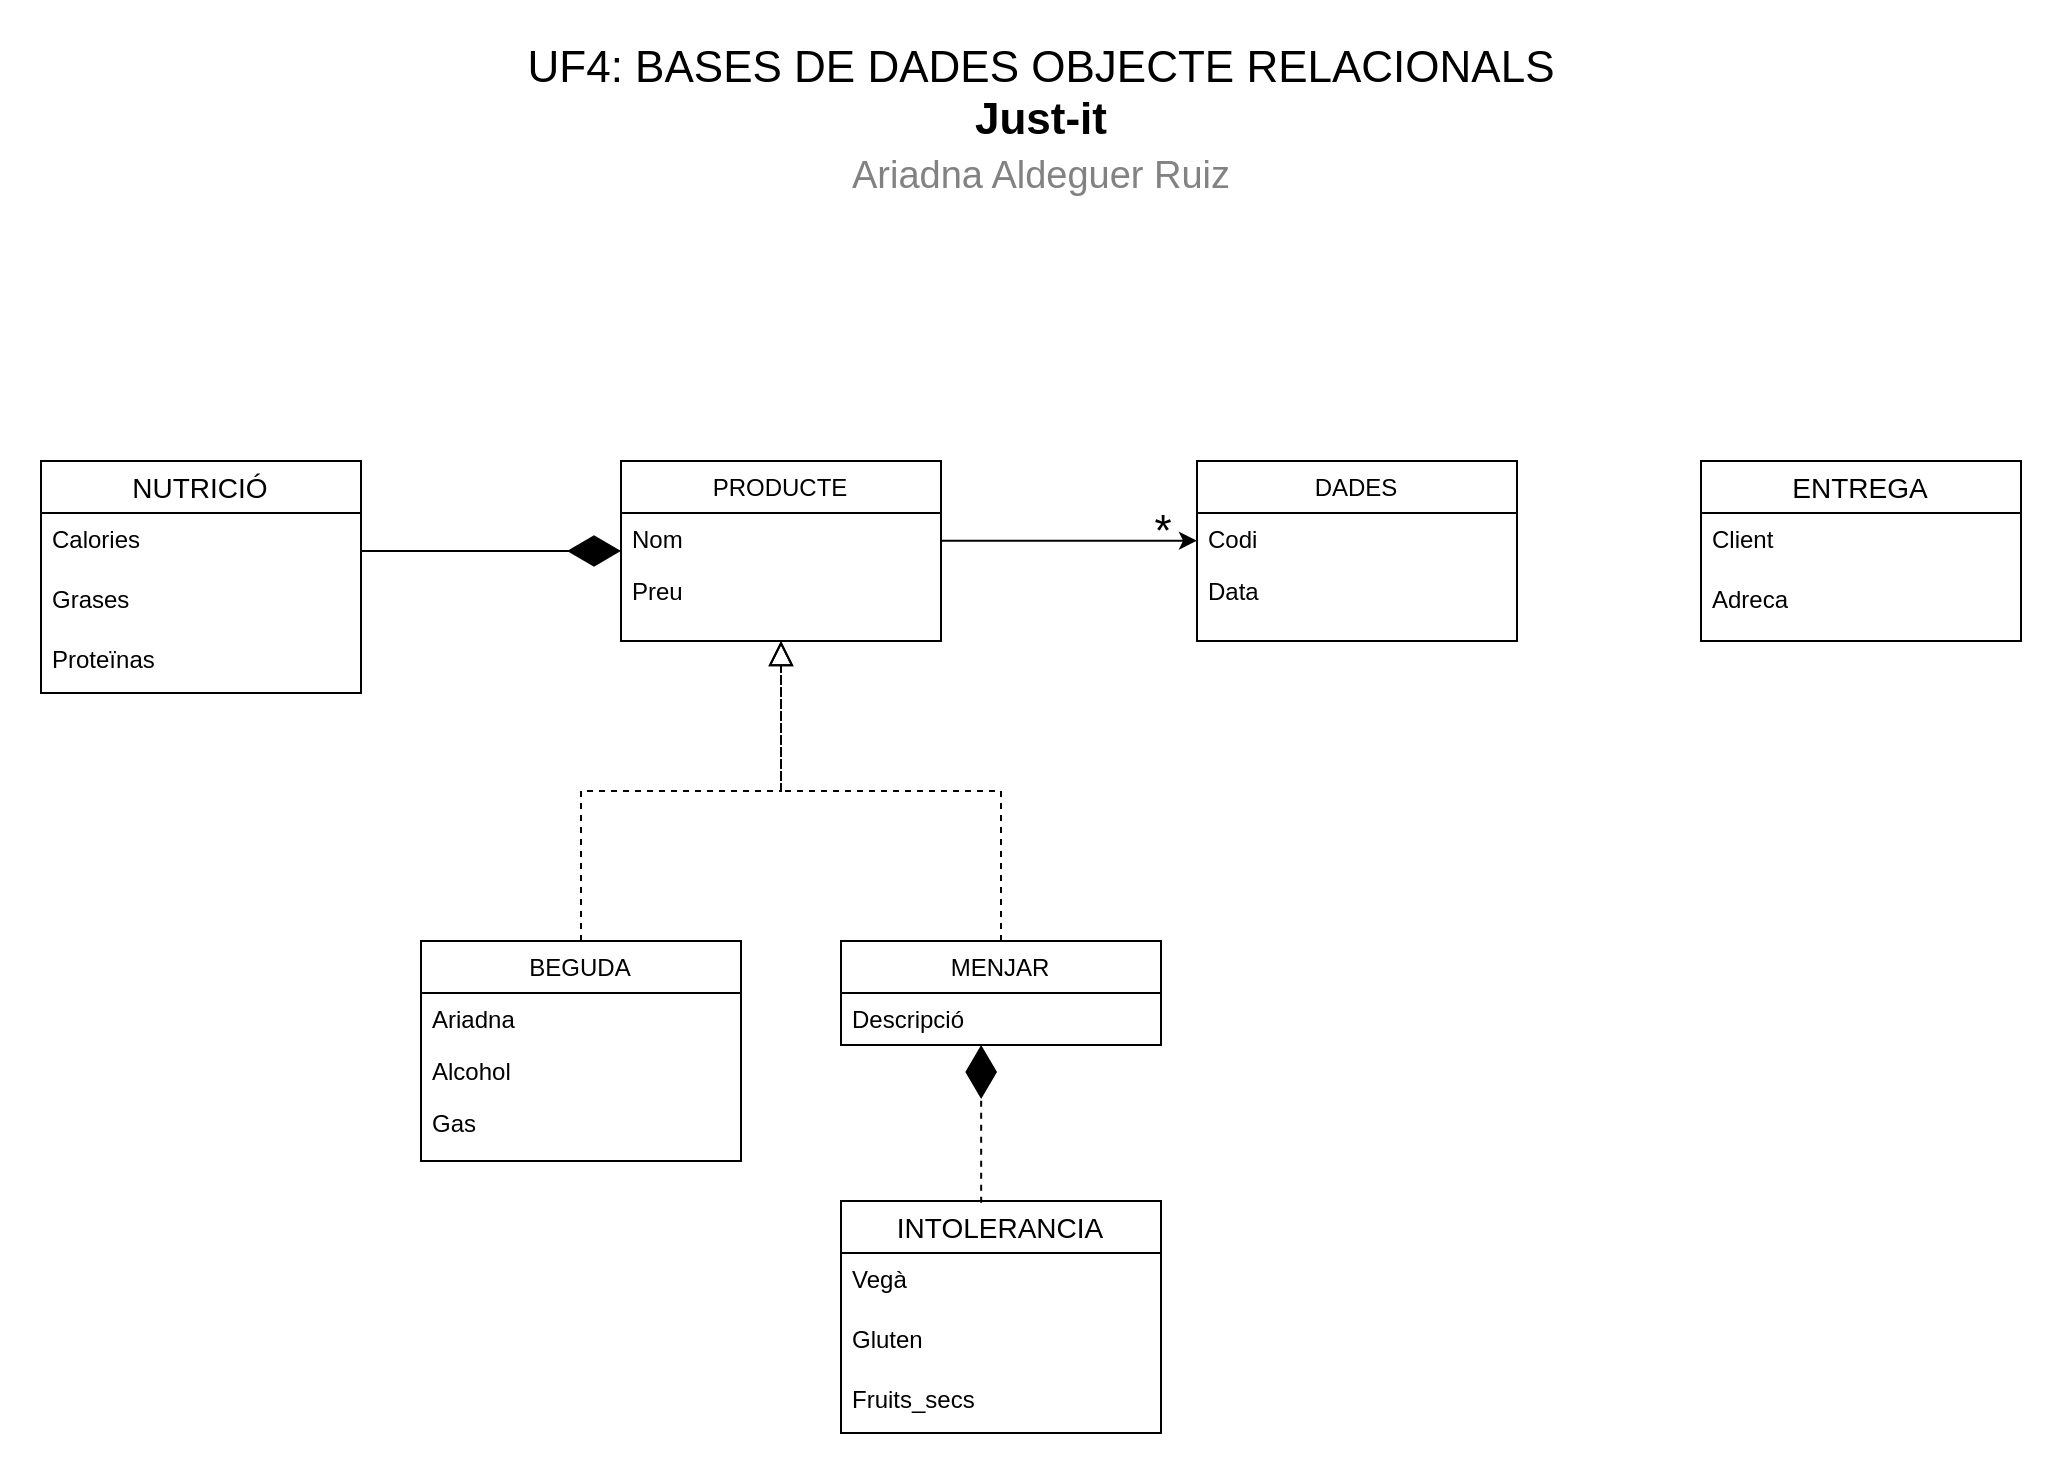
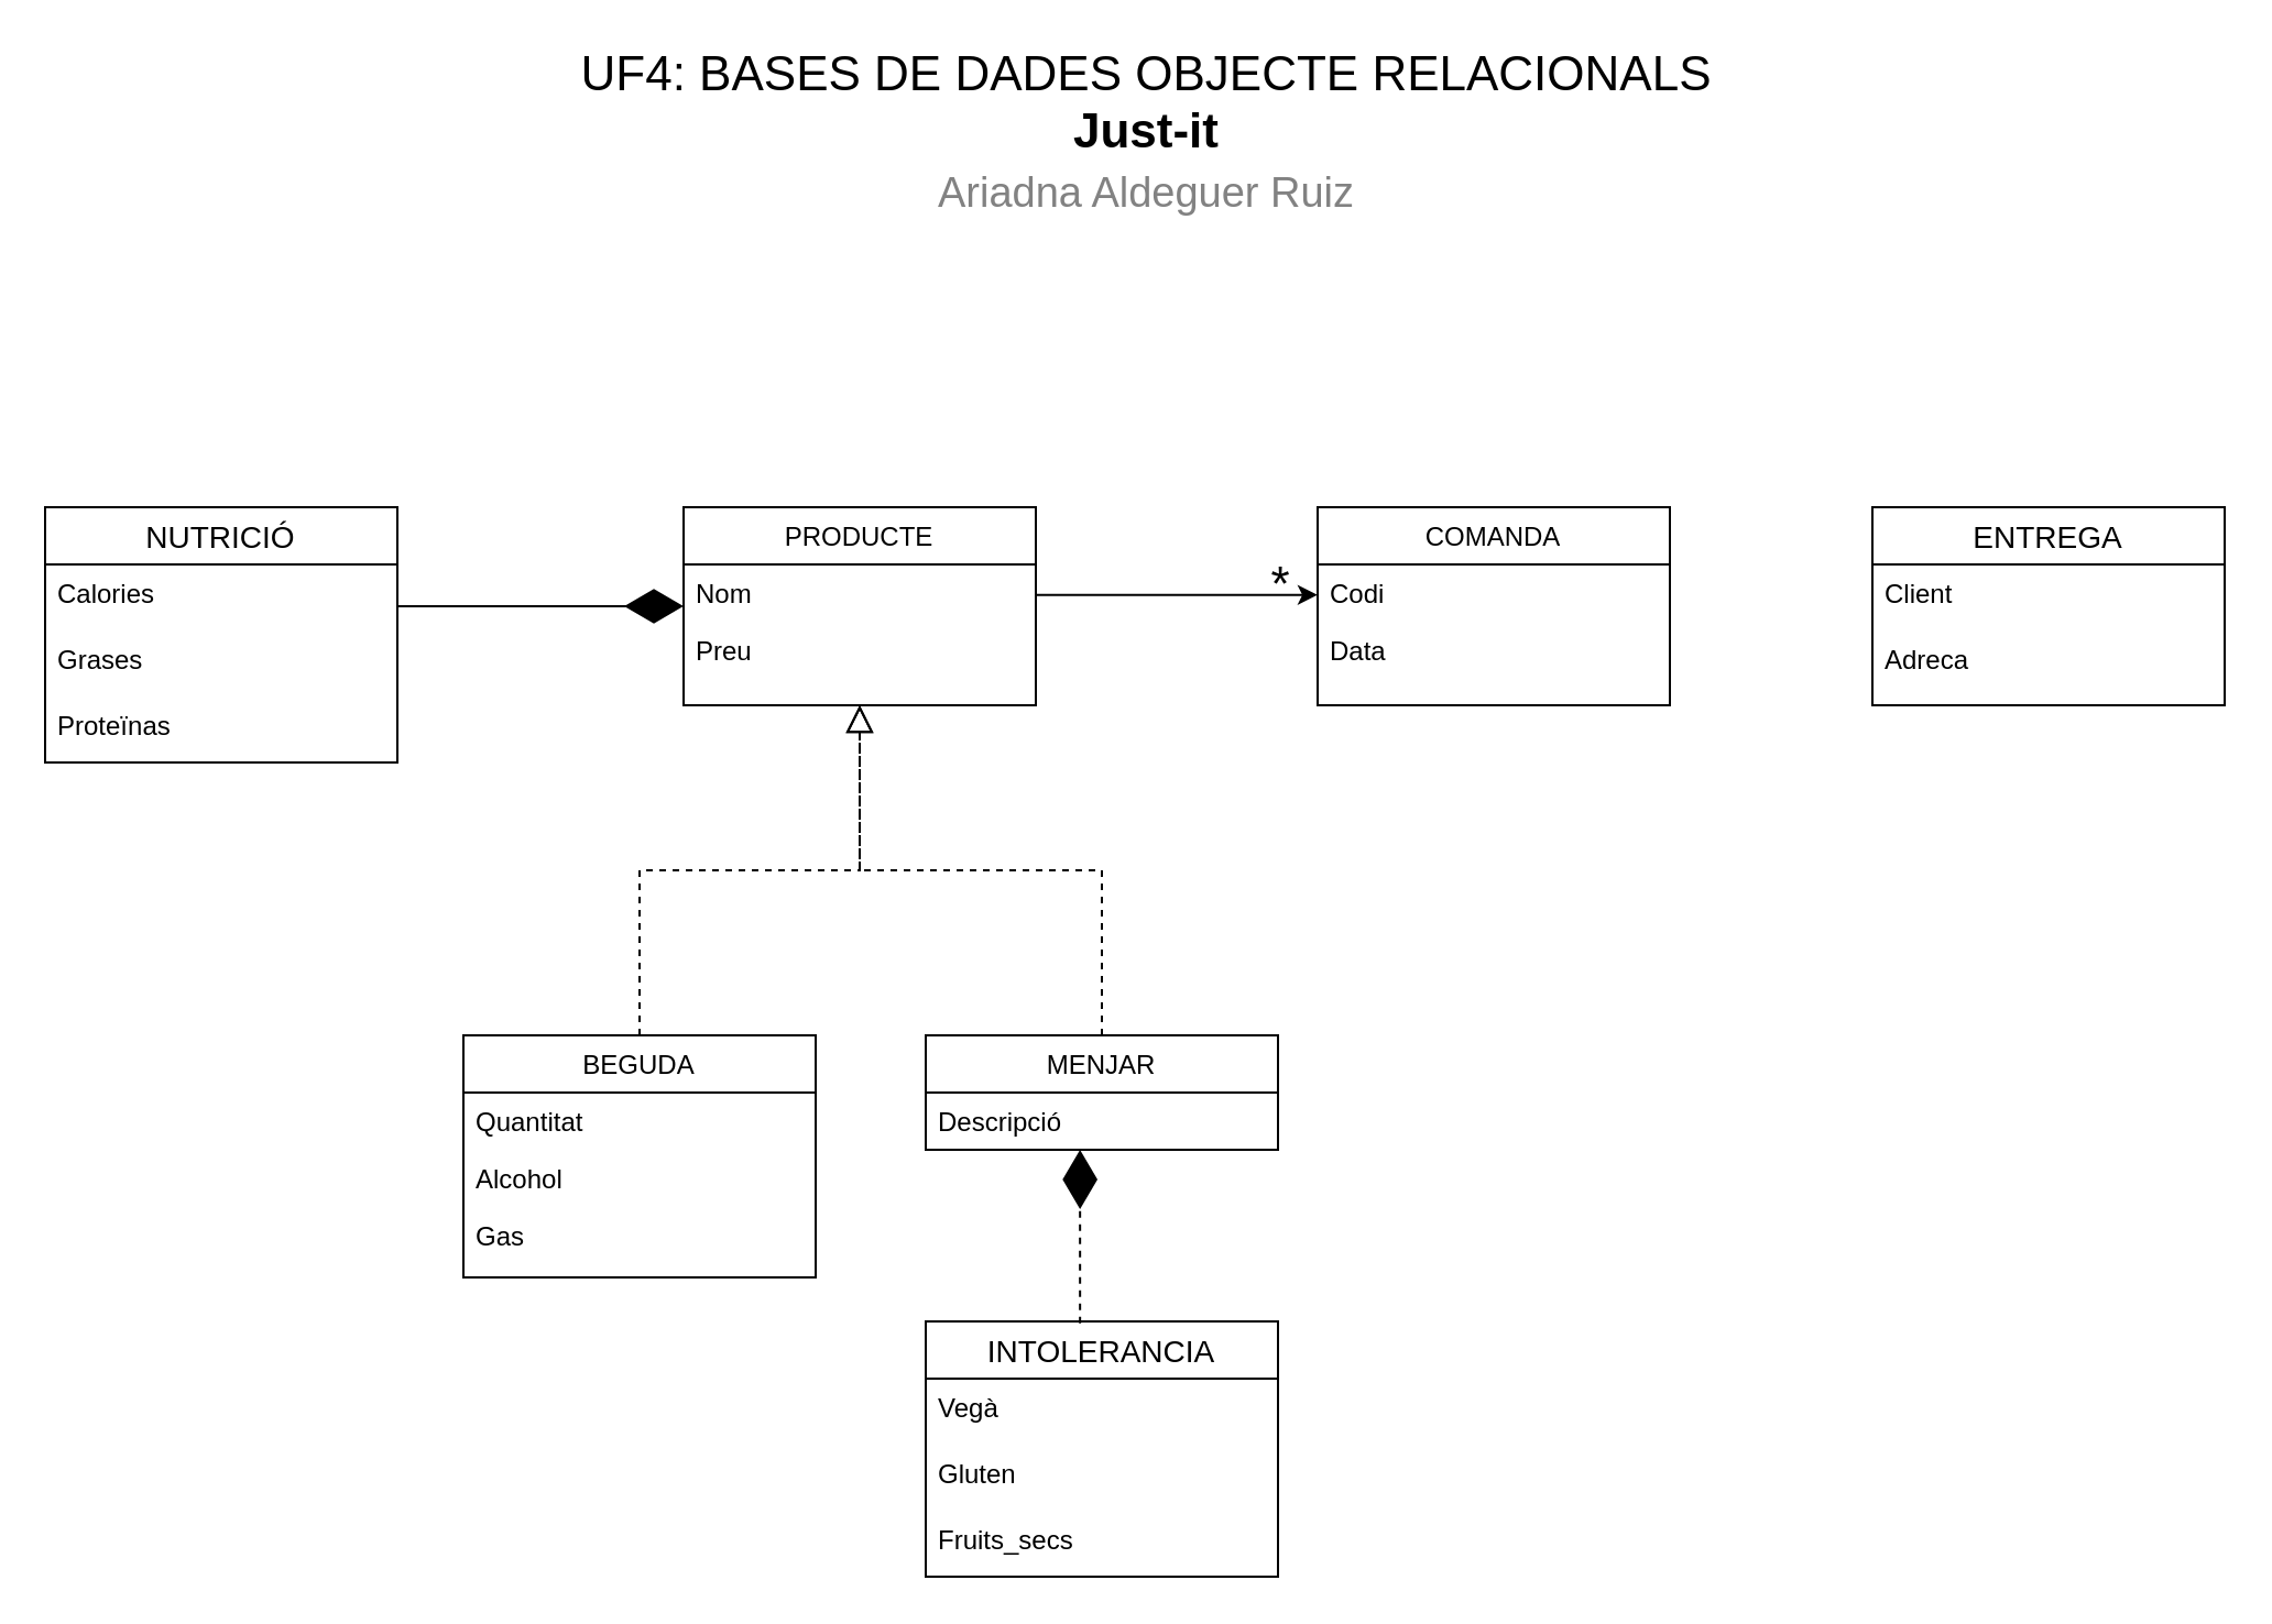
  <mxCell id="0" />
  <mxCell id="1" parent="0" />
  <mxCell id="2" value="PRODUCTE" style="swimlane;fontStyle=0;align=center;verticalAlign=top;childLayout=stackLayout;horizontal=1;startSize=26;horizontalStack=0;resizeParent=1;resizeLast=0;collapsible=1;marginBottom=0;rounded=0;shadow=0;strokeWidth=1;" parent="1" vertex="1"><mxGeometry x="310" y="230" width="160" height="90" as="geometry"><mxRectangle x="230" y="140" width="160" height="26" as="alternateBounds" /></mxGeometry></mxCell>
  <mxCell id="3" value="Nom" style="text;align=left;verticalAlign=top;spacingLeft=4;spacingRight=4;overflow=hidden;rotatable=0;points=[[0,0.5],[1,0.5]];portConstraint=eastwest;" parent="2" vertex="1"><mxGeometry y="26" width="160" height="26" as="geometry" /></mxCell>
  <mxCell id="4" value="Preu" style="text;align=left;verticalAlign=top;spacingLeft=4;spacingRight=4;overflow=hidden;rotatable=0;points=[[0,0.5],[1,0.5]];portConstraint=eastwest;rounded=0;shadow=0;html=0;" parent="2" vertex="1"><mxGeometry y="52" width="160" height="26" as="geometry" /></mxCell>
  <mxCell id="5" value="BEGUDA" style="swimlane;fontStyle=0;align=center;verticalAlign=top;childLayout=stackLayout;horizontal=1;startSize=26;horizontalStack=0;resizeParent=1;resizeLast=0;collapsible=1;marginBottom=0;rounded=0;shadow=0;strokeWidth=1;" parent="1" vertex="1"><mxGeometry x="210" y="470" width="160" height="110" as="geometry"><mxRectangle x="130" y="380" width="160" height="26" as="alternateBounds" /></mxGeometry></mxCell>
- <mxCell id="6" value="Ariadna" style="text;align=left;verticalAlign=top;spacingLeft=4;spacingRight=4;overflow=hidden;rotatable=0;points=[[0,0.5],[1,0.5]];portConstraint=eastwest;" parent="5" vertex="1"><mxGeometry y="26" width="160" height="26" as="geometry" /></mxCell>
+ <mxCell id="6" value="Quantitat" style="text;align=left;verticalAlign=top;spacingLeft=4;spacingRight=4;overflow=hidden;rotatable=0;points=[[0,0.5],[1,0.5]];portConstraint=eastwest;" parent="5" vertex="1"><mxGeometry y="26" width="160" height="26" as="geometry" /></mxCell>
  <mxCell id="7" value="Alcohol" style="text;align=left;verticalAlign=top;spacingLeft=4;spacingRight=4;overflow=hidden;rotatable=0;points=[[0,0.5],[1,0.5]];portConstraint=eastwest;rounded=0;shadow=0;html=0;" parent="5" vertex="1"><mxGeometry y="52" width="160" height="26" as="geometry" /></mxCell>
  <mxCell id="8" value="Gas" style="text;align=left;verticalAlign=top;spacingLeft=4;spacingRight=4;overflow=hidden;rotatable=0;points=[[0,0.5],[1,0.5]];portConstraint=eastwest;fontStyle=0" parent="5" vertex="1"><mxGeometry y="78" width="160" height="26" as="geometry" /></mxCell>
  <mxCell id="9" value="" style="endArrow=block;endSize=10;endFill=0;shadow=0;strokeWidth=1;rounded=0;edgeStyle=elbowEdgeStyle;elbow=vertical;dashed=1;" parent="1" source="5" target="2" edge="1"><mxGeometry width="160" relative="1" as="geometry"><mxPoint x="290" y="313" as="sourcePoint" /><mxPoint x="290" y="313" as="targetPoint" /></mxGeometry></mxCell>
  <mxCell id="10" value="MENJAR" style="swimlane;fontStyle=0;align=center;verticalAlign=top;childLayout=stackLayout;horizontal=1;startSize=26;horizontalStack=0;resizeParent=1;resizeLast=0;collapsible=1;marginBottom=0;rounded=0;shadow=0;strokeWidth=1;" parent="1" vertex="1"><mxGeometry x="420" y="470" width="160" height="52" as="geometry"><mxRectangle x="330" y="360" width="170" height="26" as="alternateBounds" /></mxGeometry></mxCell>
  <mxCell id="11" value="Descripció" style="text;align=left;verticalAlign=top;spacingLeft=4;spacingRight=4;overflow=hidden;rotatable=0;points=[[0,0.5],[1,0.5]];portConstraint=eastwest;" parent="10" vertex="1"><mxGeometry y="26" width="160" height="26" as="geometry" /></mxCell>
  <mxCell id="12" value="" style="endArrow=block;endSize=10;endFill=0;shadow=0;strokeWidth=1;rounded=0;edgeStyle=elbowEdgeStyle;elbow=vertical;dashed=1;" parent="1" source="10" target="2" edge="1"><mxGeometry width="160" relative="1" as="geometry"><mxPoint x="300" y="483" as="sourcePoint" /><mxPoint x="400" y="381" as="targetPoint" /></mxGeometry></mxCell>
- <mxCell id="13" value="DADES" style="swimlane;fontStyle=0;align=center;verticalAlign=top;childLayout=stackLayout;horizontal=1;startSize=26;horizontalStack=0;resizeParent=1;resizeLast=0;collapsible=1;marginBottom=0;rounded=0;shadow=0;strokeWidth=1;" parent="1" vertex="1"><mxGeometry x="598" y="230" width="160" height="90" as="geometry"><mxRectangle x="550" y="140" width="160" height="26" as="alternateBounds" /></mxGeometry></mxCell>
+ <mxCell id="13" value="COMANDA" style="swimlane;fontStyle=0;align=center;verticalAlign=top;childLayout=stackLayout;horizontal=1;startSize=26;horizontalStack=0;resizeParent=1;resizeLast=0;collapsible=1;marginBottom=0;rounded=0;shadow=0;strokeWidth=1;" parent="1" vertex="1"><mxGeometry x="598" y="230" width="160" height="90" as="geometry"><mxRectangle x="550" y="140" width="160" height="26" as="alternateBounds" /></mxGeometry></mxCell>
  <mxCell id="14" value="Codi" style="text;align=left;verticalAlign=top;spacingLeft=4;spacingRight=4;overflow=hidden;rotatable=0;points=[[0,0.5],[1,0.5]];portConstraint=eastwest;" parent="13" vertex="1"><mxGeometry y="26" width="160" height="26" as="geometry" /></mxCell>
  <mxCell id="15" value="Data" style="text;align=left;verticalAlign=top;spacingLeft=4;spacingRight=4;overflow=hidden;rotatable=0;points=[[0,0.5],[1,0.5]];portConstraint=eastwest;rounded=0;shadow=0;html=0;" parent="13" vertex="1"><mxGeometry y="52" width="160" height="38" as="geometry" /></mxCell>
  <mxCell id="16" value="INTOLERANCIA" style="swimlane;fontStyle=0;childLayout=stackLayout;horizontal=1;startSize=26;horizontalStack=0;resizeParent=1;resizeParentMax=0;resizeLast=0;collapsible=1;marginBottom=0;align=center;fontSize=14;" parent="1" vertex="1"><mxGeometry x="420" y="600" width="160" height="116" as="geometry" /></mxCell>
  <mxCell id="17" value="Vegà" style="text;strokeColor=none;fillColor=none;spacingLeft=4;spacingRight=4;overflow=hidden;rotatable=0;points=[[0,0.5],[1,0.5]];portConstraint=eastwest;fontSize=12;" parent="16" vertex="1"><mxGeometry y="26" width="160" height="30" as="geometry" /></mxCell>
  <mxCell id="18" value="Gluten" style="text;strokeColor=none;fillColor=none;spacingLeft=4;spacingRight=4;overflow=hidden;rotatable=0;points=[[0,0.5],[1,0.5]];portConstraint=eastwest;fontSize=12;" parent="16" vertex="1"><mxGeometry y="56" width="160" height="30" as="geometry" /></mxCell>
  <mxCell id="19" value="Fruits_secs" style="text;strokeColor=none;fillColor=none;spacingLeft=4;spacingRight=4;overflow=hidden;rotatable=0;points=[[0,0.5],[1,0.5]];portConstraint=eastwest;fontSize=12;" parent="16" vertex="1"><mxGeometry y="86" width="160" height="30" as="geometry" /></mxCell>
  <mxCell id="20" value="" style="endArrow=diamondThin;endFill=1;endSize=24;html=1;exitX=0.438;exitY=0.008;exitDx=0;exitDy=0;exitPerimeter=0;entryX=0.438;entryY=1;entryDx=0;entryDy=0;entryPerimeter=0;dashed=1;" parent="1" source="16" target="11" edge="1"><mxGeometry width="160" relative="1" as="geometry"><mxPoint x="424" y="820" as="sourcePoint" /><mxPoint x="490" y="580" as="targetPoint" /></mxGeometry></mxCell>
  <mxCell id="21" value="" style="endArrow=diamondThin;endFill=1;endSize=24;html=1;entryX=0;entryY=0.5;entryDx=0;entryDy=0;" parent="1" target="2" edge="1"><mxGeometry width="160" relative="1" as="geometry"><mxPoint x="180" y="275" as="sourcePoint" /><mxPoint x="170" y="289.07" as="targetPoint" /></mxGeometry></mxCell>
  <mxCell id="22" value="NUTRICIÓ" style="swimlane;fontStyle=0;childLayout=stackLayout;horizontal=1;startSize=26;horizontalStack=0;resizeParent=1;resizeParentMax=0;resizeLast=0;collapsible=1;marginBottom=0;align=center;fontSize=14;" parent="1" vertex="1"><mxGeometry x="20" y="230" width="160" height="116" as="geometry"><mxRectangle x="130" y="190" width="100" height="26" as="alternateBounds" /></mxGeometry></mxCell>
  <mxCell id="23" value="Calories" style="text;strokeColor=none;fillColor=none;spacingLeft=4;spacingRight=4;overflow=hidden;rotatable=0;points=[[0,0.5],[1,0.5]];portConstraint=eastwest;fontSize=12;" parent="22" vertex="1"><mxGeometry y="26" width="160" height="30" as="geometry" /></mxCell>
  <mxCell id="24" value="Grases" style="text;strokeColor=none;fillColor=none;spacingLeft=4;spacingRight=4;overflow=hidden;rotatable=0;points=[[0,0.5],[1,0.5]];portConstraint=eastwest;fontSize=12;" parent="22" vertex="1"><mxGeometry y="56" width="160" height="30" as="geometry" /></mxCell>
  <mxCell id="25" value="Proteïnas" style="text;strokeColor=none;fillColor=none;spacingLeft=4;spacingRight=4;overflow=hidden;rotatable=0;points=[[0,0.5],[1,0.5]];portConstraint=eastwest;fontSize=12;" parent="22" vertex="1"><mxGeometry y="86" width="160" height="30" as="geometry" /></mxCell>
  <mxCell id="26" value="ENTREGA" style="swimlane;fontStyle=0;childLayout=stackLayout;horizontal=1;startSize=26;horizontalStack=0;resizeParent=1;resizeParentMax=0;resizeLast=0;collapsible=1;marginBottom=0;align=center;fontSize=14;" parent="1" vertex="1"><mxGeometry x="850" y="230" width="160" height="90" as="geometry"><mxRectangle x="130" y="190" width="100" height="26" as="alternateBounds" /></mxGeometry></mxCell>
  <mxCell id="27" value="Client" style="text;strokeColor=none;fillColor=none;spacingLeft=4;spacingRight=4;overflow=hidden;rotatable=0;points=[[0,0.5],[1,0.5]];portConstraint=eastwest;fontSize=12;" parent="26" vertex="1"><mxGeometry y="26" width="160" height="30" as="geometry" /></mxCell>
  <mxCell id="28" value="Adreca" style="text;strokeColor=none;fillColor=none;spacingLeft=4;spacingRight=4;overflow=hidden;rotatable=0;points=[[0,0.5],[1,0.5]];portConstraint=eastwest;fontSize=12;" parent="26" vertex="1"><mxGeometry y="56" width="160" height="34" as="geometry" /></mxCell>
  <mxCell id="29" value="*" style="edgeLabel;html=1;align=center;verticalAlign=middle;resizable=0;points=[];fontSize=22;spacing=0;" parent="1" vertex="1" connectable="0"><mxGeometry x="580.004" y="265" as="geometry" /></mxCell>
  <mxCell id="30" value="" style="endArrow=none;html=1;entryX=1;entryY=0.5;entryDx=0;entryDy=0;exitX=0;exitY=0.5;exitDx=0;exitDy=0;endFill=0;startArrow=classic;startFill=1;" parent="1" edge="1"><mxGeometry width="50" height="50" relative="1" as="geometry"><mxPoint x="598" y="269.86" as="sourcePoint" /><mxPoint x="470" y="269.86" as="targetPoint" /></mxGeometry></mxCell>
  <mxCell id="31" value="UF4: BASES DE DADES OBJECTE RELACIONALS&lt;br&gt;&lt;b&gt;Just-it&lt;/b&gt;&lt;br&gt;&lt;font style=&quot;font-size: 19px&quot; color=&quot;#828282&quot;&gt;Ariadna Aldeguer Ruiz&lt;/font&gt;" style="text;html=1;align=center;verticalAlign=middle;resizable=0;points=[];autosize=1;strokeColor=none;fontSize=22;" parent="1" vertex="1"><mxGeometry x="255" y="20" width="530" height="80" as="geometry" /></mxCell>
